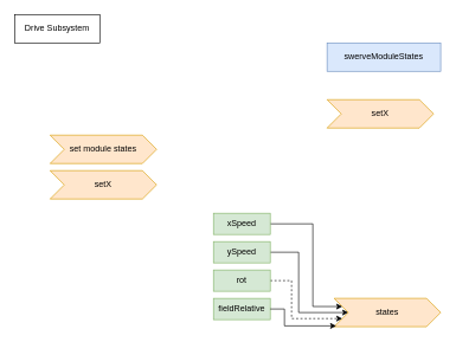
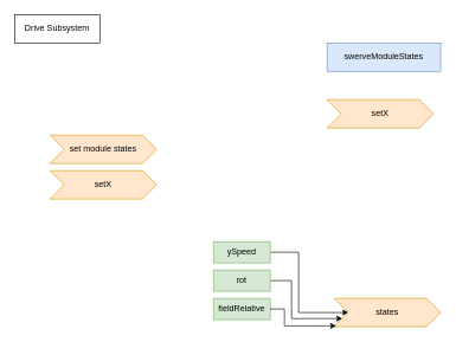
  <mxCell id="0" />
  <mxCell id="1" parent="0" />
  <mxCell id="2" value="Drive Subsystem" style="rounded=0;whiteSpace=wrap;html=1;" vertex="1" parent="1"><mxGeometry x="20" y="20" width="120" height="40" as="geometry" /></mxCell>
  <mxCell id="3" value="swerveModuleStates" style="rounded=0;whiteSpace=wrap;html=1;fillColor=#dae8fc;strokeColor=#6c8ebf;" vertex="1" parent="1"><mxGeometry x="460" y="60" width="160" height="40" as="geometry" /></mxCell>
  <mxCell id="4" value="setX" style="shape=step;perimeter=stepPerimeter;whiteSpace=wrap;html=1;fixedSize=1;fillColor=#ffe6cc;strokeColor=#d79b00;" vertex="1" parent="1"><mxGeometry x="70" y="240" width="150" height="40" as="geometry" /></mxCell>
  <mxCell id="5" value="set module states" style="shape=step;perimeter=stepPerimeter;whiteSpace=wrap;html=1;fixedSize=1;fillColor=#ffe6cc;strokeColor=#d79b00;" vertex="1" parent="1"><mxGeometry x="70" y="190" width="150" height="40" as="geometry" /></mxCell>
  <mxCell id="6" value="setX" style="shape=step;perimeter=stepPerimeter;whiteSpace=wrap;html=1;fixedSize=1;fillColor=#ffe6cc;strokeColor=#d79b00;" vertex="1" parent="1"><mxGeometry x="460" y="140" width="150" height="40" as="geometry" /></mxCell>
- <mxCell id="7" style="edgeStyle=orthogonalEdgeStyle;rounded=0;orthogonalLoop=1;jettySize=auto;html=1;exitX=1;exitY=0.5;exitDx=0;exitDy=0;entryX=0;entryY=0.25;entryDx=0;entryDy=0;" edge="1" parent="1" source="8" target="14"><mxGeometry relative="1" as="geometry"><Array as="points"><mxPoint x="440" y="315" /><mxPoint x="440" y="432" /></Array></mxGeometry></mxCell>
- <mxCell id="8" value="xSpeed" style="rounded=0;whiteSpace=wrap;html=1;fillColor=#d5e8d4;strokeColor=#82b366;" vertex="1" parent="1"><mxGeometry x="300" y="300" width="80" height="30" as="geometry" /></mxCell>
- <mxCell id="9" style="edgeStyle=orthogonalEdgeStyle;rounded=0;orthogonalLoop=1;jettySize=auto;html=1;exitX=1;exitY=0.5;exitDx=0;exitDy=0;entryX=0;entryY=0.75;entryDx=0;entryDy=0;dashed=1;" edge="1" parent="1" source="10" target="14"><mxGeometry relative="1" as="geometry"><Array as="points"><mxPoint x="410" y="395" /><mxPoint x="410" y="449" /></Array></mxGeometry></mxCell>
+ <mxCell id="9" style="edgeStyle=orthogonalEdgeStyle;rounded=0;orthogonalLoop=1;jettySize=auto;html=1;exitX=1;exitY=0.5;exitDx=0;exitDy=0;entryX=0;entryY=0.75;entryDx=0;entryDy=0;" edge="1" parent="1" source="10" target="14"><mxGeometry relative="1" as="geometry"><Array as="points"><mxPoint x="410" y="395" /><mxPoint x="410" y="449" /></Array></mxGeometry></mxCell>
  <mxCell id="10" value="rot" style="rounded=0;whiteSpace=wrap;html=1;fillColor=#d5e8d4;strokeColor=#82b366;" vertex="1" parent="1"><mxGeometry x="300" y="380" width="80" height="30" as="geometry" /></mxCell>
  <mxCell id="11" style="edgeStyle=orthogonalEdgeStyle;rounded=0;orthogonalLoop=1;jettySize=auto;html=1;exitX=1;exitY=0.5;exitDx=0;exitDy=0;entryX=0;entryY=0.5;entryDx=0;entryDy=0;" edge="1" parent="1" source="12" target="14"><mxGeometry relative="1" as="geometry"><Array as="points"><mxPoint x="420" y="355" /><mxPoint x="420" y="440" /></Array></mxGeometry></mxCell>
  <mxCell id="12" value="ySpeed" style="rounded=0;whiteSpace=wrap;html=1;fillColor=#d5e8d4;strokeColor=#82b366;" vertex="1" parent="1"><mxGeometry x="300" y="340" width="80" height="30" as="geometry" /></mxCell>
  <mxCell id="13" value="fieldRelative" style="rounded=0;whiteSpace=wrap;html=1;fillColor=#d5e8d4;strokeColor=#82b366;" vertex="1" parent="1"><mxGeometry x="300" y="420" width="80" height="30" as="geometry" /></mxCell>
  <mxCell id="14" value="states" style="shape=step;perimeter=stepPerimeter;whiteSpace=wrap;html=1;fixedSize=1;fillColor=#ffe6cc;strokeColor=#d79b00;" vertex="1" parent="1"><mxGeometry x="470" y="420" width="150" height="40" as="geometry" /></mxCell>
  <mxCell id="15" style="edgeStyle=orthogonalEdgeStyle;rounded=0;orthogonalLoop=1;jettySize=auto;html=1;exitX=1;exitY=0.5;exitDx=0;exitDy=0;entryX=0.019;entryY=0.97;entryDx=0;entryDy=0;entryPerimeter=0;" edge="1" parent="1" source="13" target="14"><mxGeometry relative="1" as="geometry"><Array as="points"><mxPoint x="400" y="435" /><mxPoint x="400" y="459" /></Array></mxGeometry></mxCell>
